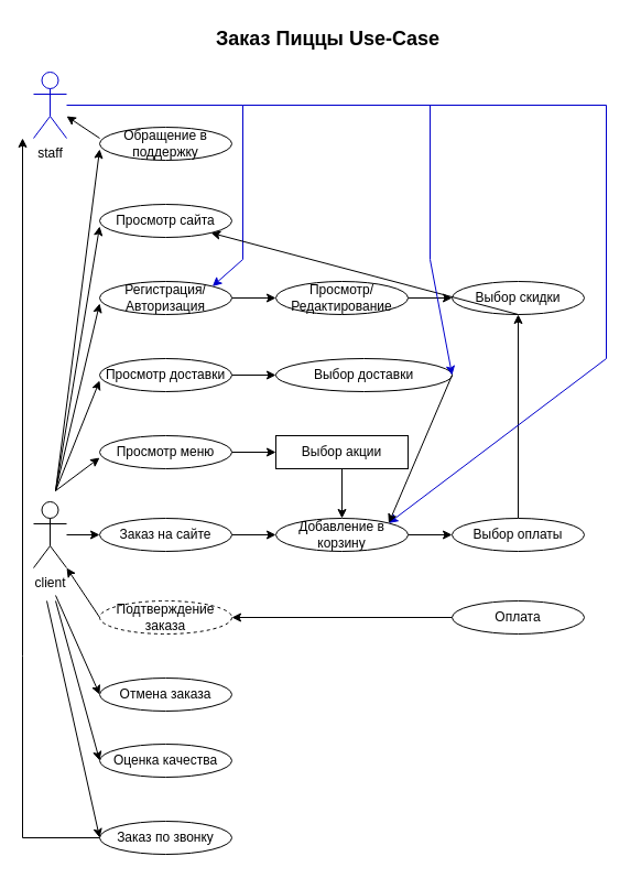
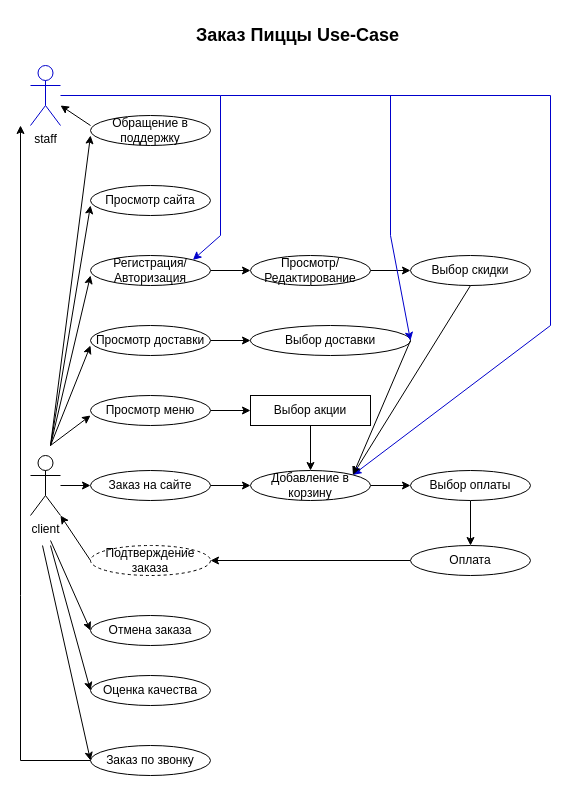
  <mxCell id="0" />
  <mxCell id="1" parent="0" />
  <mxCell id="2" value="" style="edgeStyle=orthogonalEdgeStyle;rounded=0;orthogonalLoop=1;jettySize=auto;html=1;" edge="1" parent="1" source="3" target="5"><mxGeometry relative="1" as="geometry" /></mxCell>
  <mxCell id="3" value="client" style="shape=umlActor;verticalLabelPosition=bottom;verticalAlign=top;html=1;" vertex="1" parent="1"><mxGeometry x="30" y="455" width="30" height="60" as="geometry" /></mxCell>
  <mxCell id="4" style="edgeStyle=orthogonalEdgeStyle;rounded=0;orthogonalLoop=1;jettySize=auto;html=1;exitX=1;exitY=0.5;exitDx=0;exitDy=0;entryX=0;entryY=0.5;entryDx=0;entryDy=0;" edge="1" parent="1" source="5" target="19"><mxGeometry relative="1" as="geometry" /></mxCell>
  <mxCell id="5" value="Заказ на сайте" style="ellipse;whiteSpace=wrap;html=1;" vertex="1" parent="1"><mxGeometry x="90" y="470" width="120" height="30" as="geometry" /></mxCell>
  <mxCell id="6" style="edgeStyle=orthogonalEdgeStyle;rounded=0;orthogonalLoop=1;jettySize=auto;html=1;exitX=0.5;exitY=1;exitDx=0;exitDy=0;" edge="1" parent="1" source="5" target="5"><mxGeometry relative="1" as="geometry" /></mxCell>
  <mxCell id="7" value="" style="edgeStyle=orthogonalEdgeStyle;rounded=0;orthogonalLoop=1;jettySize=auto;html=1;" edge="1" parent="1" source="8" target="29"><mxGeometry relative="1" as="geometry" /></mxCell>
  <mxCell id="8" value="Просмотр меню" style="ellipse;whiteSpace=wrap;html=1;" vertex="1" parent="1"><mxGeometry x="90" y="395" width="120" height="30" as="geometry" /></mxCell>
  <mxCell id="9" value="" style="edgeStyle=orthogonalEdgeStyle;rounded=0;orthogonalLoop=1;jettySize=auto;html=1;" edge="1" parent="1" source="10" target="41"><mxGeometry relative="1" as="geometry" /></mxCell>
  <mxCell id="10" value="Регистрация/Авторизация" style="ellipse;whiteSpace=wrap;html=1;" vertex="1" parent="1"><mxGeometry x="90" y="255" width="120" height="30" as="geometry" /></mxCell>
  <mxCell id="11" value="Обращение в поддержку" style="ellipse;whiteSpace=wrap;html=1;" vertex="1" parent="1"><mxGeometry x="90" y="115" width="120" height="30" as="geometry" /></mxCell>
  <mxCell id="12" value="" style="edgeStyle=orthogonalEdgeStyle;rounded=0;orthogonalLoop=1;jettySize=auto;html=1;" edge="1" parent="1" source="13" target="22"><mxGeometry relative="1" as="geometry" /></mxCell>
  <mxCell id="13" value="Просмотр доставки" style="ellipse;whiteSpace=wrap;html=1;" vertex="1" parent="1"><mxGeometry x="90" y="325" width="120" height="30" as="geometry" /></mxCell>
  <mxCell id="14" value="Просмотр сайта" style="ellipse;whiteSpace=wrap;html=1;" vertex="1" parent="1"><mxGeometry x="90" y="185" width="120" height="30" as="geometry" /></mxCell>
  <mxCell id="15" value="Заказ по звонку" style="ellipse;whiteSpace=wrap;html=1;" vertex="1" parent="1"><mxGeometry x="90" y="745" width="120" height="30" as="geometry" /></mxCell>
  <mxCell id="16" value="Отмена заказа" style="ellipse;whiteSpace=wrap;html=1;" vertex="1" parent="1"><mxGeometry x="90" y="615" width="120" height="30" as="geometry" /></mxCell>
  <mxCell id="17" value="Подтверждение заказа" style="ellipse;whiteSpace=wrap;html=1;dashed=1;" vertex="1" parent="1"><mxGeometry x="90" y="545" width="120" height="30" as="geometry" /></mxCell>
  <mxCell id="18" value="" style="edgeStyle=orthogonalEdgeStyle;rounded=0;orthogonalLoop=1;jettySize=auto;html=1;" edge="1" parent="1" source="19" target="21"><mxGeometry relative="1" as="geometry" /></mxCell>
  <mxCell id="19" value="Добавление в корзину" style="ellipse;whiteSpace=wrap;html=1;" vertex="1" parent="1"><mxGeometry x="250" y="470" width="120" height="30" as="geometry" /></mxCell>
- <mxCell id="20" value="" style="edgeStyle=orthogonalEdgeStyle;rounded=0;orthogonalLoop=1;jettySize=auto;html=1;" edge="1" parent="1" source="21" target="27"><mxGeometry relative="1" as="geometry" /></mxCell>
+ <mxCell id="20" value="" style="edgeStyle=orthogonalEdgeStyle;rounded=0;orthogonalLoop=1;jettySize=auto;html=1;" edge="1" parent="1" source="21" target="24"><mxGeometry relative="1" as="geometry" /></mxCell>
  <mxCell id="21" value="Выбор оплаты" style="ellipse;whiteSpace=wrap;html=1;" vertex="1" parent="1"><mxGeometry x="410" y="470" width="120" height="30" as="geometry" /></mxCell>
  <mxCell id="22" value="Выбор доставки" style="ellipse;whiteSpace=wrap;html=1;" vertex="1" parent="1"><mxGeometry x="250" y="325" width="160" height="30" as="geometry" /></mxCell>
  <mxCell id="23" style="edgeStyle=orthogonalEdgeStyle;rounded=0;orthogonalLoop=1;jettySize=auto;html=1;entryX=1;entryY=0.5;entryDx=0;entryDy=0;" edge="1" parent="1" source="24" target="17"><mxGeometry relative="1" as="geometry" /></mxCell>
  <mxCell id="24" value="Оплата" style="ellipse;whiteSpace=wrap;html=1;" vertex="1" parent="1"><mxGeometry x="410" y="545" width="120" height="30" as="geometry" /></mxCell>
  <mxCell id="25" value="Оценка качества" style="ellipse;whiteSpace=wrap;html=1;" vertex="1" parent="1"><mxGeometry x="90" y="675" width="120" height="30" as="geometry" /></mxCell>
  <mxCell id="26" value="staff" style="shape=umlActor;verticalLabelPosition=bottom;verticalAlign=top;html=1;strokeColor=#0000CC;" vertex="1" parent="1"><mxGeometry x="30" y="65" width="30" height="60" as="geometry" /></mxCell>
  <mxCell id="27" value="Выбор скидки" style="ellipse;whiteSpace=wrap;html=1;" vertex="1" parent="1"><mxGeometry x="410" y="255" width="120" height="30" as="geometry" /></mxCell>
  <mxCell id="28" value="" style="edgeStyle=orthogonalEdgeStyle;rounded=0;orthogonalLoop=1;jettySize=auto;html=1;" edge="1" parent="1" source="29" target="19"><mxGeometry relative="1" as="geometry" /></mxCell>
  <mxCell id="29" value="Выбор акции" style="whiteSpace=wrap;html=1;rounded=0;" vertex="1" parent="1"><mxGeometry x="250" y="395" width="120" height="30" as="geometry" /></mxCell>
  <mxCell id="30" value="" style="endArrow=classic;html=1;rounded=0;" edge="1" parent="1"><mxGeometry width="50" height="50" relative="1" as="geometry"><mxPoint x="50" y="445" as="sourcePoint" /><mxPoint x="90" y="415" as="targetPoint" /><Array as="points" /></mxGeometry></mxCell>
  <mxCell id="31" value="" style="endArrow=classic;html=1;rounded=0;" edge="1" parent="1"><mxGeometry width="50" height="50" relative="1" as="geometry"><mxPoint x="50" y="445" as="sourcePoint" /><mxPoint x="90" y="345" as="targetPoint" /><Array as="points" /></mxGeometry></mxCell>
  <mxCell id="32" value="" style="endArrow=classic;html=1;rounded=0;" edge="1" parent="1"><mxGeometry width="50" height="50" relative="1" as="geometry"><mxPoint x="50" y="445" as="sourcePoint" /><mxPoint x="90" y="275" as="targetPoint" /></mxGeometry></mxCell>
  <mxCell id="33" value="" style="endArrow=classic;html=1;rounded=0;" edge="1" parent="1"><mxGeometry width="50" height="50" relative="1" as="geometry"><mxPoint x="50" y="445" as="sourcePoint" /><mxPoint x="90" y="205" as="targetPoint" /></mxGeometry></mxCell>
  <mxCell id="34" value="" style="endArrow=classic;html=1;rounded=0;" edge="1" parent="1"><mxGeometry width="50" height="50" relative="1" as="geometry"><mxPoint x="50" y="445" as="sourcePoint" /><mxPoint x="90" y="135" as="targetPoint" /></mxGeometry></mxCell>
  <mxCell id="35" value="" style="endArrow=classic;html=1;rounded=0;exitX=0;exitY=0.5;exitDx=0;exitDy=0;" edge="1" parent="1" source="17"><mxGeometry width="50" height="50" relative="1" as="geometry"><mxPoint x="90" y="535" as="sourcePoint" /><mxPoint x="60" y="515" as="targetPoint" /><Array as="points" /></mxGeometry></mxCell>
  <mxCell id="36" value="" style="endArrow=classic;html=1;rounded=0;exitX=0;exitY=0.5;exitDx=0;exitDy=0;" edge="1" parent="1" source="15"><mxGeometry width="50" height="50" relative="1" as="geometry"><mxPoint x="80" y="845" as="sourcePoint" /><mxPoint x="20" y="125" as="targetPoint" /><Array as="points"><mxPoint x="20" y="760" /><mxPoint x="20" y="595" /></Array></mxGeometry></mxCell>
  <mxCell id="37" value="" style="endArrow=classic;html=1;rounded=0;entryX=0;entryY=0.5;entryDx=0;entryDy=0;" edge="1" parent="1" target="16"><mxGeometry width="50" height="50" relative="1" as="geometry"><mxPoint x="50" y="540" as="sourcePoint" /><mxPoint x="100" y="580" as="targetPoint" /></mxGeometry></mxCell>
  <mxCell id="38" value="" style="endArrow=classic;html=1;rounded=0;entryX=0;entryY=0.5;entryDx=0;entryDy=0;" edge="1" parent="1" target="25"><mxGeometry width="50" height="50" relative="1" as="geometry"><mxPoint x="50" y="545" as="sourcePoint" /><mxPoint x="100" y="695" as="targetPoint" /></mxGeometry></mxCell>
  <mxCell id="39" value="" style="endArrow=classic;html=1;rounded=0;entryX=1;entryY=0;entryDx=0;entryDy=0;strokeColor=#0000CC;" edge="1" parent="1" target="10"><mxGeometry width="50" height="50" relative="1" as="geometry"><mxPoint x="60" y="95" as="sourcePoint" /><mxPoint x="230" y="235" as="targetPoint" /><Array as="points"><mxPoint x="220" y="95" /><mxPoint x="220" y="235" /></Array></mxGeometry></mxCell>
  <mxCell id="40" value="" style="edgeStyle=orthogonalEdgeStyle;rounded=0;orthogonalLoop=1;jettySize=auto;html=1;" edge="1" parent="1" source="41" target="27"><mxGeometry relative="1" as="geometry" /></mxCell>
  <mxCell id="41" value="Просмотр/ Редактирование" style="ellipse;whiteSpace=wrap;html=1;" vertex="1" parent="1"><mxGeometry x="250" y="255" width="120" height="30" as="geometry" /></mxCell>
- <mxCell id="42" value="" style="endArrow=classic;html=1;rounded=0;exitX=0.5;exitY=1;exitDx=0;exitDy=0;" edge="1" parent="1" source="27" target="14"><mxGeometry width="50" height="50" relative="1" as="geometry"><mxPoint x="400" y="435" as="sourcePoint" /><mxPoint x="450" y="385" as="targetPoint" /></mxGeometry></mxCell>
+ <mxCell id="42" value="" style="endArrow=classic;html=1;rounded=0;exitX=0.5;exitY=1;exitDx=0;exitDy=0;entryX=1;entryY=0;entryDx=0;entryDy=0;" edge="1" parent="1" source="27" target="19"><mxGeometry width="50" height="50" relative="1" as="geometry"><mxPoint x="400" y="435" as="sourcePoint" /><mxPoint x="450" y="385" as="targetPoint" /></mxGeometry></mxCell>
  <mxCell id="43" value="" style="endArrow=classic;html=1;rounded=0;entryX=1;entryY=0;entryDx=0;entryDy=0;strokeColor=#0000CC;" edge="1" parent="1" target="19"><mxGeometry width="50" height="50" relative="1" as="geometry"><mxPoint x="220" y="95" as="sourcePoint" /><mxPoint x="550" y="425" as="targetPoint" /><Array as="points"><mxPoint x="550" y="95" /><mxPoint x="550" y="325" /></Array></mxGeometry></mxCell>
  <mxCell id="44" value="" style="endArrow=classic;html=1;rounded=0;entryX=1;entryY=0;entryDx=0;entryDy=0;exitX=1;exitY=0.5;exitDx=0;exitDy=0;" edge="1" parent="1" source="22" target="19"><mxGeometry width="50" height="50" relative="1" as="geometry"><mxPoint x="370" y="345" as="sourcePoint" /><mxPoint x="420" y="285" as="targetPoint" /><Array as="points"><mxPoint x="410" y="340" /></Array></mxGeometry></mxCell>
  <mxCell id="45" value="" style="endArrow=classic;html=1;rounded=0;entryX=1;entryY=0.5;entryDx=0;entryDy=0;strokeColor=#0000CC;" edge="1" parent="1" target="22"><mxGeometry width="50" height="50" relative="1" as="geometry"><mxPoint x="390" y="95" as="sourcePoint" /><mxPoint x="450" y="215" as="targetPoint" /><Array as="points"><mxPoint x="390" y="235" /></Array></mxGeometry></mxCell>
  <mxCell id="46" value="" style="endArrow=classic;html=1;rounded=0;" edge="1" parent="1"><mxGeometry width="50" height="50" relative="1" as="geometry"><mxPoint x="90" y="125" as="sourcePoint" /><mxPoint x="60" y="105" as="targetPoint" /></mxGeometry></mxCell>
  <mxCell id="47" value="" style="endArrow=classic;html=1;rounded=0;entryX=0;entryY=0.5;entryDx=0;entryDy=0;" edge="1" parent="1" target="15"><mxGeometry width="50" height="50" relative="1" as="geometry"><mxPoint x="42" y="545" as="sourcePoint" /><mxPoint x="48" y="645" as="targetPoint" /></mxGeometry></mxCell>
  <mxCell id="48" value="&lt;h2&gt;Заказ Пиццы Use-Case&amp;nbsp;&lt;/h2&gt;" style="text;html=1;strokeColor=none;fillColor=none;align=center;verticalAlign=middle;whiteSpace=wrap;rounded=0;" vertex="1" parent="1"><mxGeometry x="100" y="20" width="400" height="30" as="geometry" /></mxCell>
